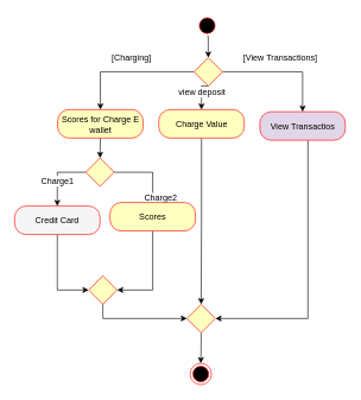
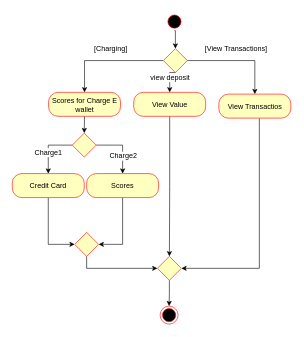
  <mxCell id="0" />
  <mxCell id="1" parent="0" />
  <mxCell id="2" style="edgeStyle=orthogonalEdgeStyle;rounded=0;orthogonalLoop=1;jettySize=auto;html=1;exitX=0.5;exitY=1;exitDx=0;exitDy=0;entryX=0.5;entryY=0;entryDx=0;entryDy=0;" parent="1" source="3" target="11" edge="1"><mxGeometry relative="1" as="geometry" /></mxCell>
  <mxCell id="3" value="" style="ellipse;html=1;shape=startState;fillColor=#000000;strokeColor=#ff0000;labelBackgroundColor=none;" parent="1" vertex="1"><mxGeometry x="275.5" y="20.5" width="30" height="30" as="geometry" /></mxCell>
  <mxCell id="4" value="" style="ellipse;html=1;shape=endState;fillColor=#000000;strokeColor=#ff0000;" parent="1" vertex="1"><mxGeometry x="266.5" y="510" width="30" height="30" as="geometry" /></mxCell>
  <mxCell id="5" style="edgeStyle=orthogonalEdgeStyle;rounded=0;orthogonalLoop=1;jettySize=auto;html=1;exitX=0;exitY=0.5;exitDx=0;exitDy=0;entryX=0.5;entryY=0;entryDx=0;entryDy=0;" parent="1" source="11" target="13" edge="1"><mxGeometry relative="1" as="geometry" /></mxCell>
  <mxCell id="6" value="[Charging]" style="text;html=1;resizable=0;points=[];align=center;verticalAlign=middle;labelBackgroundColor=#ffffff;" parent="5" vertex="1" connectable="0"><mxGeometry x="-0.008" relative="1" as="geometry"><mxPoint x="3" y="-20" as="offset" /></mxGeometry></mxCell>
  <mxCell id="7" style="edgeStyle=orthogonalEdgeStyle;rounded=0;orthogonalLoop=1;jettySize=auto;html=1;exitX=1;exitY=0.5;exitDx=0;exitDy=0;entryX=0.5;entryY=0;entryDx=0;entryDy=0;" parent="1" source="11" target="15" edge="1"><mxGeometry relative="1" as="geometry" /></mxCell>
  <mxCell id="8" value="[View Transactions]" style="text;html=1;resizable=0;points=[];align=center;verticalAlign=middle;labelBackgroundColor=#ffffff;" parent="7" vertex="1" connectable="0"><mxGeometry x="-0.081" y="-2" relative="1" as="geometry"><mxPoint x="3" y="-22" as="offset" /></mxGeometry></mxCell>
  <mxCell id="9" style="edgeStyle=orthogonalEdgeStyle;rounded=0;orthogonalLoop=1;jettySize=auto;html=1;exitX=0.5;exitY=1;exitDx=0;exitDy=0;entryX=0.5;entryY=0;entryDx=0;entryDy=0;" parent="1" source="11" target="19" edge="1"><mxGeometry relative="1" as="geometry" /></mxCell>
  <mxCell id="10" value="view deposit" style="text;html=1;resizable=0;points=[];align=center;verticalAlign=middle;labelBackgroundColor=#ffffff;" parent="9" vertex="1" connectable="0"><mxGeometry x="-0.184" relative="1" as="geometry"><mxPoint as="offset" /></mxGeometry></mxCell>
  <mxCell id="11" value="" style="shape=rhombus;html=1;verticalLabelPosition=top;verticalAlignment=bottom;fillColor=#FFFFC0;strokeColor=#FF0000;" parent="1" vertex="1"><mxGeometry x="272" y="80.5" width="40" height="40" as="geometry" /></mxCell>
  <mxCell id="12" style="edgeStyle=orthogonalEdgeStyle;rounded=0;orthogonalLoop=1;jettySize=auto;html=1;exitX=0.5;exitY=1;exitDx=0;exitDy=0;entryX=0.5;entryY=0;entryDx=0;entryDy=0;" parent="1" source="13" target="24" edge="1"><mxGeometry relative="1" as="geometry" /></mxCell>
  <mxCell id="13" value="&lt;span&gt;Scores for Charge E wallet&lt;/span&gt;" style="rounded=1;whiteSpace=wrap;html=1;arcSize=40;fontColor=#000000;fillColor=#ffffc0;strokeColor=#ff0000;" parent="1" vertex="1"><mxGeometry x="80.5" y="153.5" width="120" height="40" as="geometry" /></mxCell>
  <mxCell id="14" style="edgeStyle=orthogonalEdgeStyle;rounded=0;orthogonalLoop=1;jettySize=auto;html=1;entryX=1;entryY=0.5;entryDx=0;entryDy=0;" parent="1" source="15" target="17" edge="1"><mxGeometry relative="1" as="geometry"><Array as="points"><mxPoint x="432" y="166.5" /></Array></mxGeometry></mxCell>
- <mxCell id="15" value="View Transactios" style="rounded=1;whiteSpace=wrap;html=1;arcSize=40;fontColor=#000000;fillColor=#e1d5e7;strokeColor=#ff0000;" parent="1" vertex="1"><mxGeometry x="364.5" y="156.5" width="120" height="40" as="geometry" /></mxCell>
+ <mxCell id="15" value="View Transactios" style="rounded=1;whiteSpace=wrap;html=1;arcSize=40;fontColor=#000000;fillColor=#ffffc0;strokeColor=#ff0000;" parent="1" vertex="1"><mxGeometry x="364.5" y="156.5" width="120" height="40" as="geometry" /></mxCell>
  <mxCell id="16" style="edgeStyle=orthogonalEdgeStyle;rounded=0;orthogonalLoop=1;jettySize=auto;html=1;exitX=0.5;exitY=1;exitDx=0;exitDy=0;entryX=0.5;entryY=0;entryDx=0;entryDy=0;" parent="1" source="17" target="4" edge="1"><mxGeometry relative="1" as="geometry" /></mxCell>
  <mxCell id="17" value="" style="shape=rhombus;html=1;verticalLabelPosition=top;verticalAlignment=bottom;fillColor=#FFFFC0;strokeColor=#FF0000;" parent="1" vertex="1"><mxGeometry x="262" y="427" width="40" height="40" as="geometry" /></mxCell>
  <mxCell id="18" style="edgeStyle=orthogonalEdgeStyle;rounded=0;orthogonalLoop=1;jettySize=auto;html=1;exitX=0.5;exitY=1;exitDx=0;exitDy=0;entryX=0.5;entryY=0;entryDx=0;entryDy=0;" parent="1" source="19" target="17" edge="1"><mxGeometry relative="1" as="geometry" /></mxCell>
- <mxCell id="19" value="Charge Value" style="rounded=1;whiteSpace=wrap;html=1;arcSize=40;fontColor=#000000;fillColor=#ffffc0;strokeColor=#ff0000;" parent="1" vertex="1"><mxGeometry x="222.5" y="153.5" width="120" height="40" as="geometry" /></mxCell>
+ <mxCell id="19" value="View Value" style="rounded=1;whiteSpace=wrap;html=1;arcSize=40;fontColor=#000000;fillColor=#ffffc0;strokeColor=#ff0000;" parent="1" vertex="1"><mxGeometry x="222.5" y="153.5" width="120" height="40" as="geometry" /></mxCell>
  <mxCell id="20" style="edgeStyle=orthogonalEdgeStyle;rounded=0;orthogonalLoop=1;jettySize=auto;html=1;exitX=1;exitY=0.5;exitDx=0;exitDy=0;entryX=0.5;entryY=0;entryDx=0;entryDy=0;" parent="1" source="24" target="26" edge="1"><mxGeometry relative="1" as="geometry" /></mxCell>
  <mxCell id="21" value="Charge2" style="text;html=1;resizable=0;points=[];align=center;verticalAlign=middle;labelBackgroundColor=#ffffff;" parent="20" vertex="1" connectable="0"><mxGeometry x="-0.04" y="-18" relative="1" as="geometry"><mxPoint x="18" y="18" as="offset" /></mxGeometry></mxCell>
  <mxCell id="22" style="edgeStyle=orthogonalEdgeStyle;rounded=0;orthogonalLoop=1;jettySize=auto;html=1;exitX=0;exitY=0.5;exitDx=0;exitDy=0;entryX=0.5;entryY=0;entryDx=0;entryDy=0;" parent="1" source="24" target="28" edge="1"><mxGeometry relative="1" as="geometry" /></mxCell>
  <mxCell id="23" value="Charge1" style="text;html=1;resizable=0;points=[];align=center;verticalAlign=middle;labelBackgroundColor=#ffffff;" parent="22" vertex="1" connectable="0"><mxGeometry x="-0.086" y="12" relative="1" as="geometry"><mxPoint x="-13" y="12" as="offset" /></mxGeometry></mxCell>
  <mxCell id="24" value="" style="shape=rhombus;html=1;verticalLabelPosition=top;verticalAlignment=bottom;fillColor=#FFFFC0;strokeColor=#FF0000;" parent="1" vertex="1"><mxGeometry x="120" y="221.5" width="40" height="40" as="geometry" /></mxCell>
  <mxCell id="25" style="edgeStyle=orthogonalEdgeStyle;rounded=0;orthogonalLoop=1;jettySize=auto;html=1;exitX=0.5;exitY=1;exitDx=0;exitDy=0;entryX=1;entryY=0.5;entryDx=0;entryDy=0;" parent="1" source="26" target="30" edge="1"><mxGeometry relative="1" as="geometry" /></mxCell>
- <mxCell id="26" value="Scores" style="rounded=1;whiteSpace=wrap;html=1;arcSize=40;fontColor=#000000;fillColor=#ffffc0;strokeColor=#ff0000;" parent="1" vertex="1"><mxGeometry x="154" y="284" width="120" height="40" as="geometry" /></mxCell>
+ <mxCell id="26" value="Scores" style="rounded=1;whiteSpace=wrap;html=1;arcSize=40;fontColor=#000000;fillColor=#ffffc0;strokeColor=#ff0000;" parent="1" vertex="1"><mxGeometry x="144" y="289" width="120" height="40" as="geometry" /></mxCell>
  <mxCell id="27" style="edgeStyle=orthogonalEdgeStyle;rounded=0;orthogonalLoop=1;jettySize=auto;html=1;exitX=0.5;exitY=1;exitDx=0;exitDy=0;entryX=0;entryY=0.5;entryDx=0;entryDy=0;" parent="1" source="28" target="30" edge="1"><mxGeometry relative="1" as="geometry" /></mxCell>
- <mxCell id="28" value="Credit Card" style="rounded=1;whiteSpace=wrap;html=1;arcSize=40;fontColor=#000000;fillColor=#f5f5f5;strokeColor=#ff0000;" parent="1" vertex="1"><mxGeometry x="20" y="289" width="120" height="40" as="geometry" /></mxCell>
+ <mxCell id="28" value="Credit Card" style="rounded=1;whiteSpace=wrap;html=1;arcSize=40;fontColor=#000000;fillColor=#ffffc0;strokeColor=#ff0000;" parent="1" vertex="1"><mxGeometry x="20" y="289" width="120" height="40" as="geometry" /></mxCell>
  <mxCell id="29" style="edgeStyle=orthogonalEdgeStyle;rounded=0;orthogonalLoop=1;jettySize=auto;html=1;exitX=0.5;exitY=1;exitDx=0;exitDy=0;entryX=0;entryY=0.5;entryDx=0;entryDy=0;" parent="1" source="30" target="17" edge="1"><mxGeometry relative="1" as="geometry" /></mxCell>
  <mxCell id="30" value="" style="shape=rhombus;html=1;verticalLabelPosition=top;verticalAlignment=bottom;fillColor=#FFFFC0;strokeColor=#FF0000;" parent="1" vertex="1"><mxGeometry x="124" y="387" width="40" height="40" as="geometry" /></mxCell>
